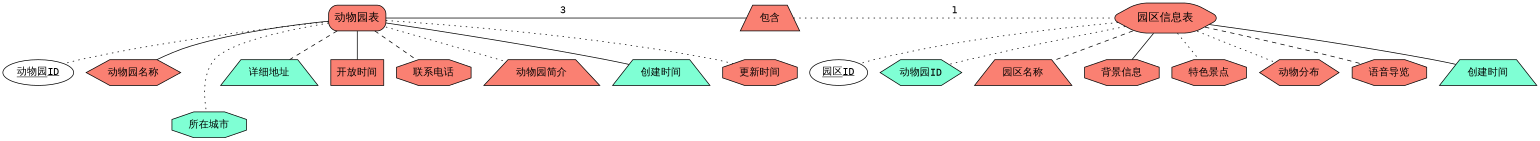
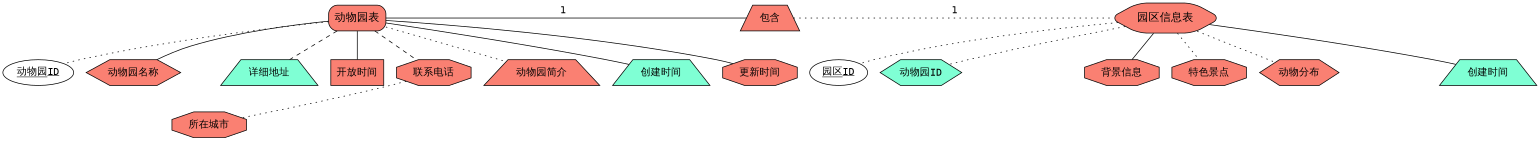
  digraph {
    fontname="DejaVu Sans Mono"
    splines=spline
    node [fillcolor=salmon fontname="DejaVu Sans Mono" fontsize=14 shape=octagon style=filled]
    edge [color=black dir=none fontname="DejaVu Sans Mono" fontsize=14 style=dotted]
    n1 [fontsize=16 label="动物园表" shape=box style="rounded,filled"]
    n2 [fillcolor=white label=<<u>动物园ID</u>> shape=ellipse]
    n3 [label="动物园名称" shape=hexagon]
-   n4 [fillcolor=aquamarine label="所在城市"]
+   n4 [label="所在城市"]
    n5 [fillcolor=aquamarine label="详细地址" shape=trapezium]
    n6 [label="开放时间" shape=box]
    n7 [label="联系电话"]
    n8 [label="动物园简介" shape=trapezium]
    n9 [fillcolor=aquamarine label="创建时间" shape=trapezium]
    n10 [label="更新时间"]
    n11 [label="包含" shape=trapezium]
    n12 [fontsize=16 label="园区信息表" shape=hexagon style="rounded,filled"]
    n13 [fillcolor=white label=<<u>园区ID</u>> shape=ellipse]
    n14 [fillcolor=aquamarine label="动物园ID" shape=hexagon]
-   n15 [label="园区名称" shape=trapezium]
    n16 [label="背景信息"]
    n17 [label="特色景点"]
    n18 [label="动物分布" shape=hexagon]
-   n19 [label="语音导览"]
    n20 [fillcolor=aquamarine label="创建时间" shape=trapezium]
    n1 -> n2
    n1 -> n3 [style=solid]
-   n1 -> n4
+   n7 -> n4
    n1 -> n5 [style=dashed]
    n1 -> n6 [style=solid]
    n1 -> n7 [style=dashed]
    n1 -> n8
    n1 -> n9 [style=solid]
-   n1 -> n10
-   n1 -> n11 [constraint=false label=3 style=solid]
+   n1 -> n10 [style=solid]
+   n1 -> n11 [constraint=false label=1 style=solid]
    n11 -> n12 [constraint=false label=1]
    n12 -> n13
    n12 -> n14
-   n12 -> n15 [style=dashed]
    n12 -> n16 [style=solid]
    n12 -> n17
    n12 -> n18
-   n12 -> n19 [style=dashed]
    n12 -> n20 [style=solid]
  }
